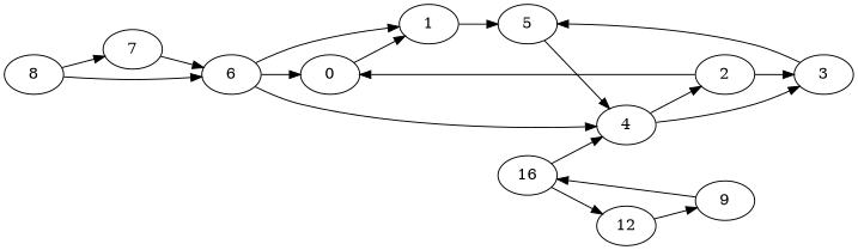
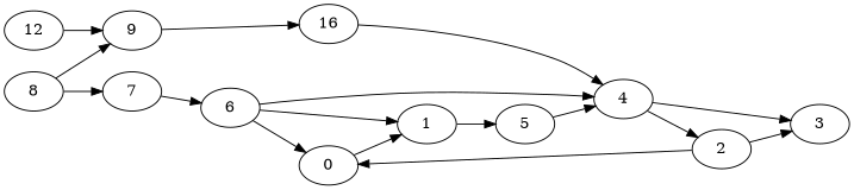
  digraph {
    rankdir=LR
    0
    1
    5
    4
    2
    3
    6
    n8 [label=16]
    9
    12
    7
    8
    0 -> 1
    1 -> 5
    5 -> 4
    4 -> 2
    4 -> 3
    2 -> 0
    2 -> 3
-   3 -> 5
    6 -> 0
    6 -> 1
    6 -> 4
    n8 -> 4
-   n8 -> 12
    9 -> n8
    12 -> 9
    7 -> 6
-   8 -> 6
+   8 -> 9
    8 -> 7
  }
